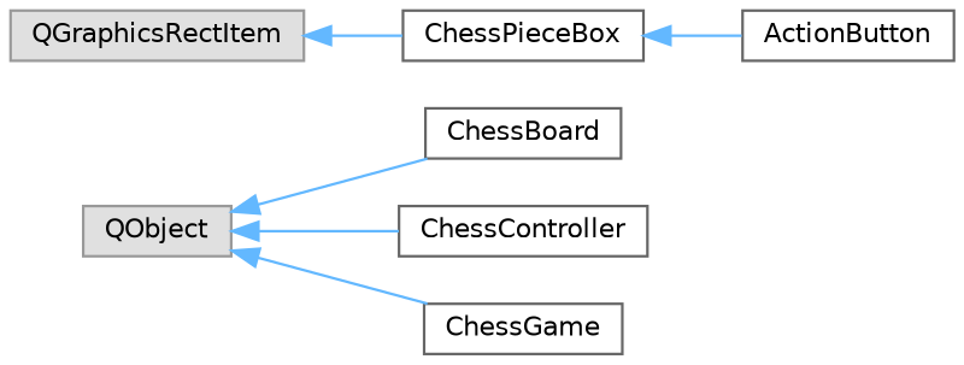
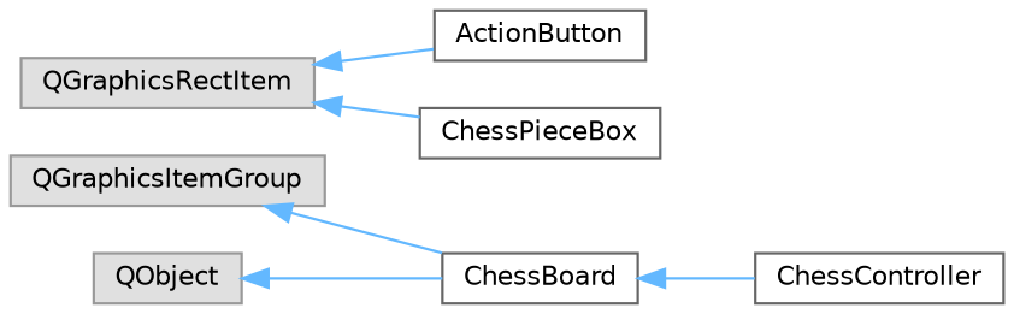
  digraph {
    rankdir=LR
    node [color=grey40 fillcolor=white fontname=Helvetica fontsize=10 shape=box style=filled]
    edge [color=steelblue1 dir=back fontname=Helvetica fontsize=10 labelfontname=Helvetica labelfontsize=10 style=solid]
+   n1 [color=grey60 fillcolor="#E0E0E0" height=0.2 label=QGraphicsItemGroup width=0.4]
    n2 [height=0.2 label=ChessBoard width=0.4]
    n3 [color=grey60 fillcolor="#E0E0E0" height=0.2 label=QGraphicsRectItem width=0.4]
    n4 [height=0.2 label=ActionButton width=0.4]
    n5 [height=0.2 label=ChessPieceBox width=0.4]
    n6 [color=grey60 fillcolor="#E0E0E0" height=0.2 label=QObject width=0.4]
    n7 [height=0.2 label=ChessController width=0.4]
-   n8 [height=0.2 label=ChessGame width=0.4]
-   n5 -> n4
+   n1 -> n2
+   n3 -> n4
    n3 -> n5
    n6 -> n2
-   n6 -> n7
-   n6 -> n8
+   n2 -> n7
  }
